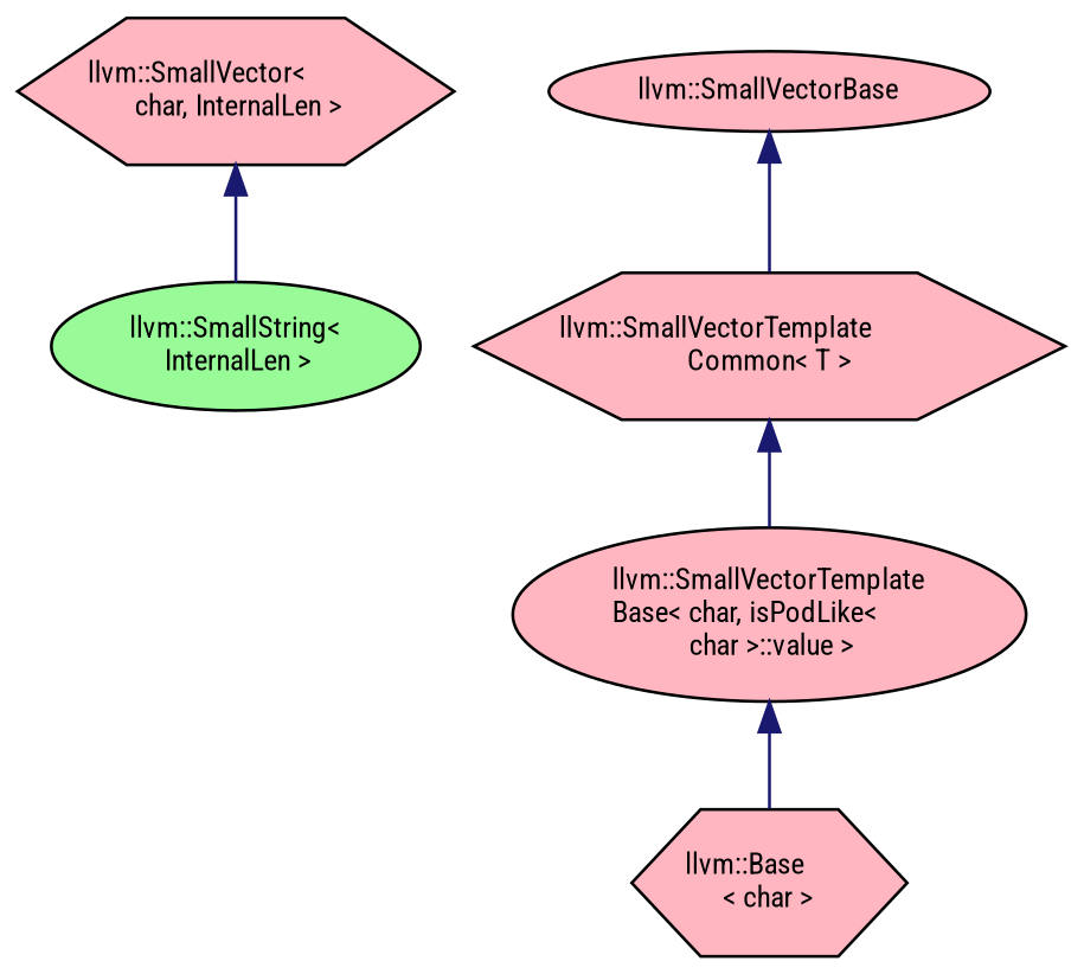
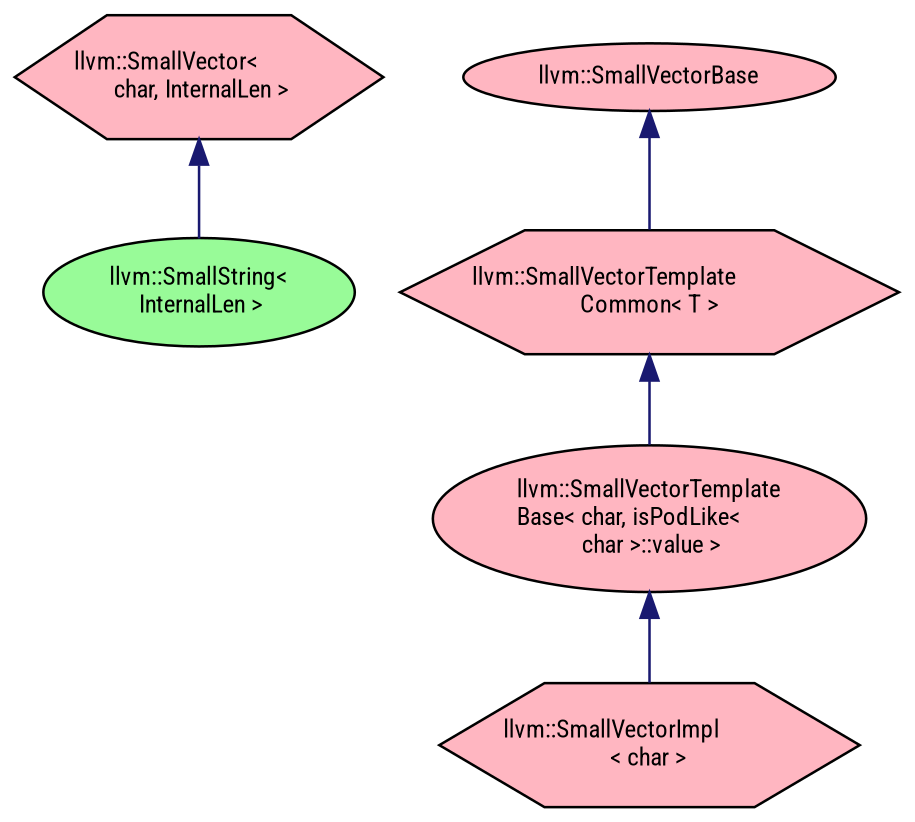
  digraph {
    fontname="Roboto Condensed"
    node [color=black fillcolor=lightpink fontname="Roboto Condensed" fontsize=10 shape=ellipse style=filled]
    edge [color=midnightblue dir=back fontname="Roboto Condensed" fontsize=10 labelfontname=Helvetica labelfontsize=10 style=solid]
    n1 [fillcolor=palegreen fontcolor=black height=0.2 label="llvm::SmallString\<\l InternalLen \>" width=0.4]
    n2 [height=0.2 label="llvm::SmallVector\<\l char, InternalLen \>" shape=hexagon width=0.4]
-   n3 [height=0.2 label="llvm::Base\l\< char \>" shape=hexagon width=0.4]
+   n3 [height=0.2 label="llvm::SmallVectorImpl\l\< char \>" shape=hexagon width=0.4]
    n4 [height=0.2 label="llvm::SmallVectorTemplate\lBase\< char, isPodLike\<\l char \>::value \>" width=0.4]
    n5 [height=0.2 label="llvm::SmallVectorTemplate\lCommon\< T \>" shape=hexagon width=0.4]
    n6 [height=0.2 label="llvm::SmallVectorBase" width=0.4]
    n2 -> n1
    n4 -> n3
    n5 -> n4
    n6 -> n5
  }
